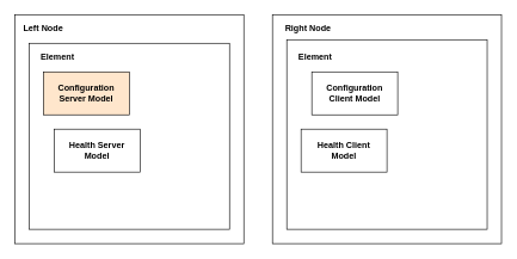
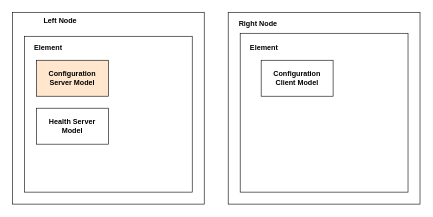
  <mxCell id="0" />
  <mxCell id="1" parent="0" />
  <mxCell id="2" value="" style="rounded=0;whiteSpace=wrap;html=1;" vertex="1" parent="1"><mxGeometry x="20" y="20" width="320" height="320" as="geometry" /></mxCell>
  <mxCell id="3" value="" style="rounded=0;whiteSpace=wrap;html=1;" vertex="1" parent="1"><mxGeometry x="40" y="60" width="280" height="260" as="geometry" /></mxCell>
  <mxCell id="4" value="" style="rounded=0;whiteSpace=wrap;html=1;" vertex="1" parent="1"><mxGeometry x="380" y="20" width="320" height="320" as="geometry" /></mxCell>
- <mxCell id="5" value="Left Node" style="text;html=1;strokeColor=none;fillColor=none;align=center;verticalAlign=middle;whiteSpace=wrap;rounded=0;fontStyle=1" vertex="1" parent="1"><mxGeometry x="30" y="30" width="60" height="20" as="geometry" /></mxCell>
+ <mxCell id="5" value="Left Node" style="text;html=1;strokeColor=none;fillColor=none;align=center;verticalAlign=middle;whiteSpace=wrap;rounded=0;fontStyle=1" vertex="1" parent="1"><mxGeometry x="70" y="25" width="60" height="20" as="geometry" /></mxCell>
  <mxCell id="6" value="Right Node" style="text;html=1;strokeColor=none;fillColor=none;align=center;verticalAlign=middle;whiteSpace=wrap;rounded=0;fontStyle=1" vertex="1" parent="1"><mxGeometry x="390" y="30" width="80" height="20" as="geometry" /></mxCell>
  <mxCell id="7" value="" style="rounded=0;whiteSpace=wrap;html=1;" vertex="1" parent="1"><mxGeometry x="400" y="55" width="280" height="265" as="geometry" /></mxCell>
  <mxCell id="8" value="Element" style="text;html=1;strokeColor=none;fillColor=none;align=center;verticalAlign=middle;whiteSpace=wrap;rounded=0;fontStyle=1" vertex="1" parent="1"><mxGeometry x="50" y="70" width="60" height="20" as="geometry" /></mxCell>
  <mxCell id="9" value="Element&lt;br&gt;" style="text;html=1;strokeColor=none;fillColor=none;align=center;verticalAlign=middle;whiteSpace=wrap;rounded=0;fontStyle=1" vertex="1" parent="1"><mxGeometry x="410" y="70" width="60" height="20" as="geometry" /></mxCell>
  <mxCell id="10" value="&lt;b&gt;Configuration Server Model&lt;/b&gt;" style="rounded=0;whiteSpace=wrap;html=1;fillColor=#ffe6cc;" vertex="1" parent="1"><mxGeometry x="60" y="100" width="120" height="60" as="geometry" /></mxCell>
  <mxCell id="11" value="&lt;b&gt;Configuration Client&amp;nbsp;Model&lt;/b&gt;" style="rounded=0;whiteSpace=wrap;html=1;" vertex="1" parent="1"><mxGeometry x="435" y="100" width="120" height="60" as="geometry" /></mxCell>
- <mxCell id="12" value="&lt;b&gt;Health Server&lt;br&gt;Model&lt;/b&gt;" style="rounded=0;whiteSpace=wrap;html=1;" vertex="1" parent="1"><mxGeometry x="75" y="180" width="120" height="60" as="geometry" /></mxCell>
- <mxCell id="13" value="&lt;b&gt;Health Client&lt;br&gt;Model&lt;br&gt;&lt;/b&gt;" style="rounded=0;whiteSpace=wrap;html=1;" vertex="1" parent="1"><mxGeometry x="420" y="180" width="120" height="60" as="geometry" /></mxCell>
+ <mxCell id="12" value="&lt;b&gt;Health Server&lt;br&gt;Model&lt;/b&gt;" style="rounded=0;whiteSpace=wrap;html=1;" vertex="1" parent="1"><mxGeometry x="60" y="180" width="120" height="60" as="geometry" /></mxCell>
